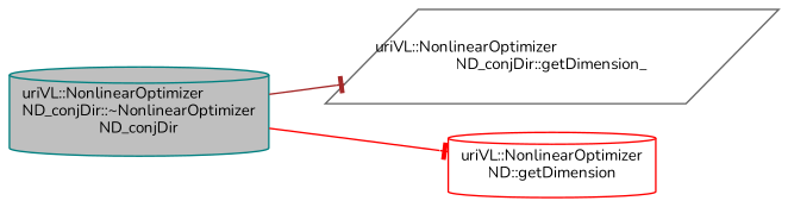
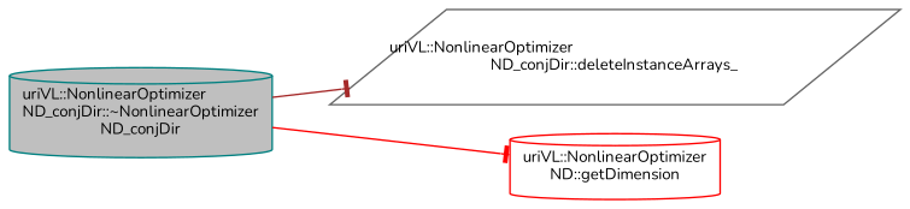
  digraph {
    rankdir=LR
    fontname=Nunito
    node [fillcolor=white fontname=Nunito fontsize=10 shape=cylinder style=filled]
    edge [fontname=Nunito fontsize=10 labelfontname=Helvetica labelfontsize=10 style=solid arrowhead=tee]
    n1 [color=teal fillcolor=grey75 fontcolor=black height=0.2 label="uriVL::NonlinearOptimizer\lND_conjDir::~NonlinearOptimizer\lND_conjDir" width=0.4]
-   n2 [color=gray40 height=0.2 label="uriVL::NonlinearOptimizer\lND_conjDir::getDimension_" shape=parallelogram width=0.4]
+   n2 [color=gray40 height=0.2 label="uriVL::NonlinearOptimizer\lND_conjDir::deleteInstanceArrays_" shape=parallelogram width=0.4]
    n3 [color=red height=0.2 label="uriVL::NonlinearOptimizer\lND::getDimension" width=0.4]
    n1 -> n2 [color=brown]
    n1 -> n3 [color=red]
  }
